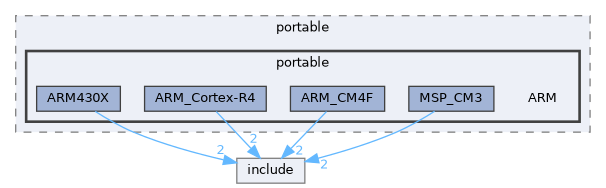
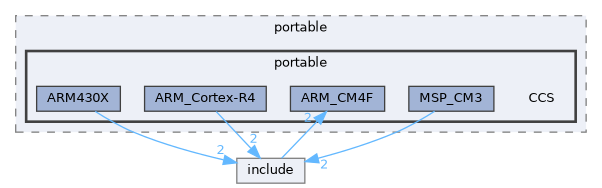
  digraph {
    compound=true
    node [fontname=Helvetica fontsize=10 shape=box color=grey25 fillcolor="#a2b4d6" style=filled]
    edge [color=steelblue1 fontcolor=steelblue1 fontname=Helvetica fontsize=10 headlabel=2 labeldistance=1.5 labelfontname=Helvetica labelfontsize=10]
-   n1 [height=0.2 label=ARM shape=plaintext width=0.4 color="" fillcolor="" style=""]
+   n1 [height=0.2 label=CCS shape=plaintext width=0.4 color="" fillcolor="" style=""]
    n2 [height=0.2 label=MSP_CM3 width=0.4]
    n3 [height=0.2 label=ARM_CM4F width=0.4]
    n4 [height=0.2 label="ARM_Cortex-R4" width=0.4]
    n5 [height=0.2 label=ARM430X width=0.4]
    n6 [color=grey50 fillcolor="#edf0f7" height=0.2 label=include width=0.4]
    subgraph cluster_1 {
      bgcolor="#edf0f7"
      fontname=Helvetica
      fontsize=10
      label=portable
      pencolor=grey50
      style="filled,dashed"
      subgraph cluster_2 {
        bgcolor="#edf0f7"
        fontname=Helvetica
        fontsize=10
        label=portable
        pencolor=grey25
        style="filled,bold"
        n1
        n2
        n3
        n4
        n5
      }
    }
    n2 -> n6
-   n3 -> n6
+   n6 -> n3
    n4 -> n6
    n5 -> n6
  }
